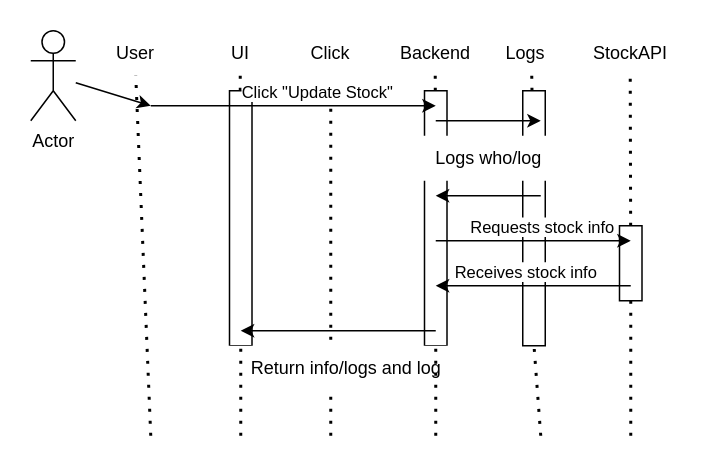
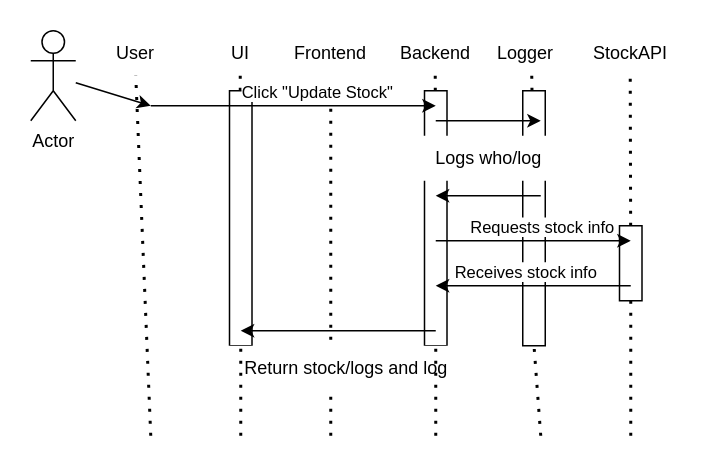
  <mxCell id="0" />
  <mxCell id="1" parent="0" />
  <mxCell id="2" value="" style="rounded=0;whiteSpace=wrap;html=1;" vertex="1" parent="1"><mxGeometry x="152.5" y="60" width="15" height="170" as="geometry" /></mxCell>
  <mxCell id="3" value="" style="rounded=0;whiteSpace=wrap;html=1;" vertex="1" parent="1"><mxGeometry x="412.5" y="150" width="15" height="50" as="geometry" /></mxCell>
  <mxCell id="4" value="" style="rounded=0;whiteSpace=wrap;html=1;" vertex="1" parent="1"><mxGeometry x="348" y="60" width="15" height="170" as="geometry" /></mxCell>
  <mxCell id="5" value="" style="rounded=0;whiteSpace=wrap;html=1;" vertex="1" parent="1"><mxGeometry x="282.5" y="60" width="15" height="170" as="geometry" /></mxCell>
  <mxCell id="6" value="Actor" style="shape=umlActor;verticalLabelPosition=bottom;verticalAlign=top;html=1;outlineConnect=0;" parent="1" vertex="1"><mxGeometry x="20" y="20" width="30" height="60" as="geometry" /></mxCell>
  <mxCell id="7" value="User" style="text;html=1;align=center;verticalAlign=middle;whiteSpace=wrap;rounded=0;" parent="1" vertex="1"><mxGeometry x="60" y="20" width="60" height="30" as="geometry" /></mxCell>
  <mxCell id="8" value="UI" style="text;html=1;align=center;verticalAlign=middle;whiteSpace=wrap;rounded=0;" parent="1" vertex="1"><mxGeometry x="130" y="20" width="60" height="30" as="geometry" /></mxCell>
- <mxCell id="9" value="Click" style="text;html=1;align=center;verticalAlign=middle;whiteSpace=wrap;rounded=0;" parent="1" vertex="1"><mxGeometry x="190" y="20" width="60" height="30" as="geometry" /></mxCell>
- <mxCell id="10" value="Logs" style="text;html=1;align=center;verticalAlign=middle;whiteSpace=wrap;rounded=0;" parent="1" vertex="1"><mxGeometry x="320" y="20" width="60" height="30" as="geometry" /></mxCell>
+ <mxCell id="9" value="Frontend" style="text;html=1;align=center;verticalAlign=middle;whiteSpace=wrap;rounded=0;" parent="1" vertex="1"><mxGeometry x="190" y="20" width="60" height="30" as="geometry" /></mxCell>
+ <mxCell id="10" value="Logger" style="text;html=1;align=center;verticalAlign=middle;whiteSpace=wrap;rounded=0;" parent="1" vertex="1"><mxGeometry x="320" y="20" width="60" height="30" as="geometry" /></mxCell>
  <mxCell id="11" value="Backend" style="text;html=1;align=center;verticalAlign=middle;whiteSpace=wrap;rounded=0;" parent="1" vertex="1"><mxGeometry x="260" y="20" width="60" height="30" as="geometry" /></mxCell>
  <mxCell id="12" value="StockAPI" style="text;html=1;align=center;verticalAlign=middle;whiteSpace=wrap;rounded=0;" parent="1" vertex="1"><mxGeometry x="390" y="20" width="60" height="30" as="geometry" /></mxCell>
  <mxCell id="13" value="" style="endArrow=none;dashed=1;html=1;dashPattern=1 3;strokeWidth=2;rounded=0;entryX=0.5;entryY=1;entryDx=0;entryDy=0;" parent="1" target="7" edge="1"><mxGeometry width="50" height="50" relative="1" as="geometry"><mxPoint x="100" y="290" as="sourcePoint" /><mxPoint x="200" y="100" as="targetPoint" /></mxGeometry></mxCell>
  <mxCell id="14" value="" style="endArrow=none;dashed=1;html=1;dashPattern=1 3;strokeWidth=2;rounded=0;entryX=0.5;entryY=1;entryDx=0;entryDy=0;" parent="1" edge="1" source="2"><mxGeometry width="50" height="50" relative="1" as="geometry"><mxPoint x="160" y="290" as="sourcePoint" /><mxPoint x="159.66" y="50" as="targetPoint" /></mxGeometry></mxCell>
  <mxCell id="15" value="" style="endArrow=none;dashed=1;html=1;dashPattern=1 3;strokeWidth=2;rounded=0;entryX=0.5;entryY=1;entryDx=0;entryDy=0;" parent="1" edge="1"><mxGeometry width="50" height="50" relative="1" as="geometry"><mxPoint x="220" y="290" as="sourcePoint" /><mxPoint x="220" y="50" as="targetPoint" /></mxGeometry></mxCell>
  <mxCell id="16" value="" style="endArrow=none;dashed=1;html=1;dashPattern=1 3;strokeWidth=2;rounded=0;entryX=0.5;entryY=1;entryDx=0;entryDy=0;" parent="1" edge="1" source="3"><mxGeometry width="50" height="50" relative="1" as="geometry"><mxPoint x="420" y="290" as="sourcePoint" /><mxPoint x="419.66" y="50" as="targetPoint" /></mxGeometry></mxCell>
  <mxCell id="17" value="" style="endArrow=none;dashed=1;html=1;dashPattern=1 3;strokeWidth=2;rounded=0;entryX=0.5;entryY=1;entryDx=0;entryDy=0;" parent="1" edge="1" source="5"><mxGeometry width="50" height="50" relative="1" as="geometry"><mxPoint x="290" y="290" as="sourcePoint" /><mxPoint x="289.66" y="50" as="targetPoint" /></mxGeometry></mxCell>
  <mxCell id="18" value="" style="endArrow=none;dashed=1;html=1;dashPattern=1 3;strokeWidth=2;rounded=0;entryX=0.5;entryY=1;entryDx=0;entryDy=0;" parent="1" edge="1" source="4"><mxGeometry width="50" height="50" relative="1" as="geometry"><mxPoint x="360" y="290" as="sourcePoint" /><mxPoint x="354" y="50" as="targetPoint" /></mxGeometry></mxCell>
  <mxCell id="19" value="" style="endArrow=classic;html=1;rounded=0;" parent="1" edge="1"><mxGeometry width="50" height="50" relative="1" as="geometry"><mxPoint x="100" y="70" as="sourcePoint" /><mxPoint x="290" y="70" as="targetPoint" /></mxGeometry></mxCell>
  <mxCell id="20" value="Click &quot;Update Stock&quot;" style="edgeLabel;html=1;align=center;verticalAlign=middle;resizable=0;points=[];" parent="19" vertex="1" connectable="0"><mxGeometry x="0.231" y="-3" relative="1" as="geometry"><mxPoint x="-7" y="-13" as="offset" /></mxGeometry></mxCell>
  <mxCell id="21" value="" style="endArrow=classic;html=1;rounded=0;" parent="1" edge="1"><mxGeometry width="50" height="50" relative="1" as="geometry"><mxPoint x="290" y="80" as="sourcePoint" /><mxPoint x="360" y="80" as="targetPoint" /></mxGeometry></mxCell>
  <mxCell id="22" value="" style="endArrow=classic;html=1;rounded=0;" parent="1" edge="1"><mxGeometry width="50" height="50" relative="1" as="geometry"><mxPoint x="360" y="130" as="sourcePoint" /><mxPoint x="290" y="130" as="targetPoint" /></mxGeometry></mxCell>
  <mxCell id="23" value="Logs who/log" style="text;html=1;align=center;verticalAlign=middle;resizable=0;points=[];autosize=1;strokeColor=none;fillColor=default;" parent="1" vertex="1"><mxGeometry x="270" y="90" width="110" height="30" as="geometry" /></mxCell>
  <mxCell id="24" value="" style="endArrow=classic;html=1;rounded=0;" parent="1" edge="1"><mxGeometry width="50" height="50" relative="1" as="geometry"><mxPoint x="290" y="160" as="sourcePoint" /><mxPoint x="420" y="160" as="targetPoint" /></mxGeometry></mxCell>
  <mxCell id="25" value="Requests stock info" style="edgeLabel;html=1;align=center;verticalAlign=middle;resizable=0;points=[];" parent="24" vertex="1" connectable="0"><mxGeometry x="0.284" y="1" relative="1" as="geometry"><mxPoint x="-13" y="-9" as="offset" /></mxGeometry></mxCell>
  <mxCell id="26" value="" style="endArrow=classic;html=1;rounded=0;" parent="1" edge="1"><mxGeometry width="50" height="50" relative="1" as="geometry"><mxPoint x="290" y="220" as="sourcePoint" /><mxPoint x="160" y="220" as="targetPoint" /></mxGeometry></mxCell>
  <mxCell id="27" value="" style="endArrow=classic;html=1;rounded=0;" parent="1" edge="1"><mxGeometry width="50" height="50" relative="1" as="geometry"><mxPoint x="420" y="190" as="sourcePoint" /><mxPoint x="290" y="190" as="targetPoint" /></mxGeometry></mxCell>
  <mxCell id="28" value="R&lt;span style=&quot;background-color: light-dark(#ffffff, var(--ge-dark-color, #121212)); color: light-dark(rgb(0, 0, 0), rgb(255, 255, 255));&quot;&gt;eceives stock info&lt;/span&gt;" style="edgeLabel;html=1;align=center;verticalAlign=middle;resizable=0;points=[];" parent="27" vertex="1" connectable="0"><mxGeometry x="0.193" y="-1" relative="1" as="geometry"><mxPoint x="7" y="-9" as="offset" /></mxGeometry></mxCell>
- <mxCell id="29" value="Return info/logs and log" style="text;html=1;align=center;verticalAlign=middle;resizable=0;points=[];autosize=1;strokeColor=none;fillColor=default;" parent="1" vertex="1"><mxGeometry x="150" y="230" width="160" height="30" as="geometry" /></mxCell>
+ <mxCell id="29" value="Return stock/logs and log" style="text;html=1;align=center;verticalAlign=middle;resizable=0;points=[];autosize=1;strokeColor=none;fillColor=default;" parent="1" vertex="1"><mxGeometry x="150" y="230" width="160" height="30" as="geometry" /></mxCell>
  <mxCell id="30" value="" style="endArrow=classic;html=1;rounded=0;" parent="1" source="6" edge="1"><mxGeometry width="50" height="50" relative="1" as="geometry"><mxPoint x="20" y="210" as="sourcePoint" /><mxPoint x="100" y="70" as="targetPoint" /></mxGeometry></mxCell>
  <mxCell id="31" value="" style="endArrow=none;dashed=1;html=1;dashPattern=1 3;strokeWidth=2;rounded=0;entryX=0.5;entryY=1;entryDx=0;entryDy=0;" edge="1" parent="1" target="5"><mxGeometry width="50" height="50" relative="1" as="geometry"><mxPoint x="290" y="290" as="sourcePoint" /><mxPoint x="289.66" y="50" as="targetPoint" /></mxGeometry></mxCell>
  <mxCell id="32" value="" style="endArrow=none;dashed=1;html=1;dashPattern=1 3;strokeWidth=2;rounded=0;entryX=0.5;entryY=1;entryDx=0;entryDy=0;" edge="1" parent="1" target="4"><mxGeometry width="50" height="50" relative="1" as="geometry"><mxPoint x="360" y="290" as="sourcePoint" /><mxPoint x="354" y="50" as="targetPoint" /></mxGeometry></mxCell>
  <mxCell id="33" value="" style="endArrow=none;dashed=1;html=1;dashPattern=1 3;strokeWidth=2;rounded=0;entryX=0.5;entryY=1;entryDx=0;entryDy=0;" edge="1" parent="1" target="3"><mxGeometry width="50" height="50" relative="1" as="geometry"><mxPoint x="420" y="290" as="sourcePoint" /><mxPoint x="419.66" y="50" as="targetPoint" /></mxGeometry></mxCell>
  <mxCell id="34" value="" style="endArrow=none;dashed=1;html=1;dashPattern=1 3;strokeWidth=2;rounded=0;entryX=0.5;entryY=1;entryDx=0;entryDy=0;" edge="1" parent="1" target="2"><mxGeometry width="50" height="50" relative="1" as="geometry"><mxPoint x="160" y="290" as="sourcePoint" /><mxPoint x="159.66" y="50" as="targetPoint" /></mxGeometry></mxCell>
